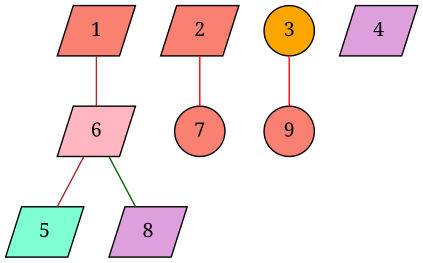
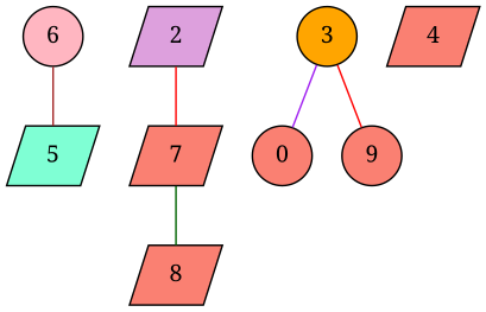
  graph {
    fontname="Noto Serif"
    node [fillcolor=salmon fontname="Noto Serif" shape=parallelogram style=filled]
    edge [color=brown fontname="Noto Serif"]
-   6 [fillcolor=lightpink]
-   1
+   6 [fillcolor=lightpink shape=circle]
    5 [fillcolor=aquamarine]
-   2
-   7 [shape=circle]
-   8 [fillcolor=plum]
+   2 [fillcolor=plum]
+   7
+   8
    3 [fillcolor=orange shape=circle]
+   0 [shape=circle]
    9 [shape=circle]
-   4 [fillcolor=plum]
+   4
    6 -- 5
-   1 -- 6
    2 -- 7 [color=red]
-   6 -- 8 [color=darkgreen]
+   7 -- 8 [color=darkgreen]
+   3 -- 0 [color=purple]
    3 -- 9 [color=red]
  }
